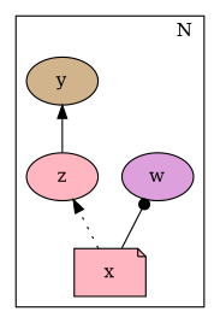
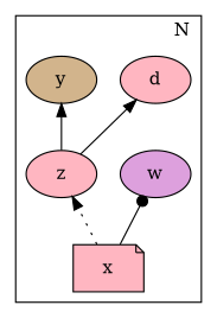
  digraph {
    rankdir=BT
    node [fillcolor=lightpink shape=ellipse style=filled]
    n1 [label=x shape=note]
    n2 [label=z]
    n3 [fillcolor=plum label=w]
    n4 [fillcolor=tan label=y]
+   n5 [label=d]
    subgraph cluster_1 {
      label=N
      labeljust=r
      labelloc=b
      rankdir=TB
      n1
      n2
      n3
      n4
+     n5
    }
    n1 -> n2 [arrowhead=normal style=dotted]
    n1 -> n3 [arrowhead=dot style=solid]
    n2 -> n4
+   n2 -> n5
  }
